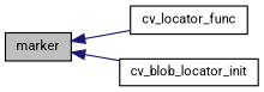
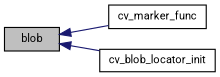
  digraph {
    fontname=Roboto
    rankdir=LR
    node [color=black fillcolor=white fontname=Roboto fontsize=10 shape=record style=filled]
    edge [color=midnightblue dir=back fontname=Roboto fontsize=10 labelfontname=FreeSans labelfontsize=10 style=solid]
-   n1 [fillcolor=grey75 fontcolor=black height=0.2 label=marker width=0.4]
-   n2 [height=0.2 label=cv_locator_func width=0.4]
+   n1 [fillcolor=grey75 fontcolor=black height=0.2 label=blob width=0.4]
+   n2 [height=0.2 label=cv_marker_func width=0.4]
    n3 [height=0.2 label=cv_blob_locator_init width=0.4]
    n1 -> n2
    n1 -> n3
  }
